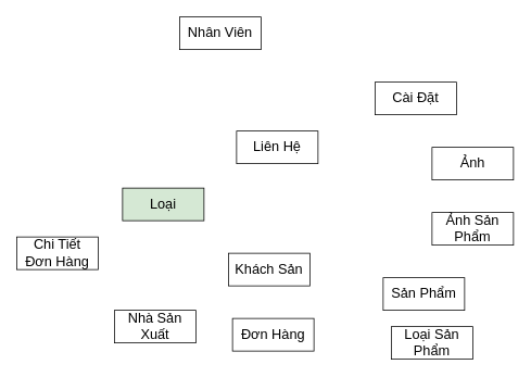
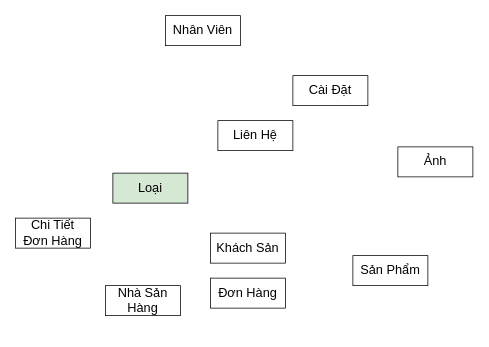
  <mxCell id="0" />
  <mxCell id="1" parent="0" />
  <mxCell id="2" value="Loại" style="whiteSpace=wrap;html=1;align=center;fontSize=17;fillColor=#d5e8d4;" vertex="1" parent="1"><mxGeometry x="150" y="230" width="100" height="40" as="geometry" /></mxCell>
  <mxCell id="3" value="Liên Hệ" style="whiteSpace=wrap;html=1;align=center;fontSize=17;" vertex="1" parent="1"><mxGeometry x="290" y="160" width="100" height="40" as="geometry" /></mxCell>
  <mxCell id="4" value="Khách Sản" style="whiteSpace=wrap;html=1;align=center;fontSize=17;" vertex="1" parent="1"><mxGeometry x="280" y="310" width="100" height="40" as="geometry" /></mxCell>
- <mxCell id="5" value="Nhà Sản Xuất" style="whiteSpace=wrap;html=1;align=center;fontSize=17;" vertex="1" parent="1"><mxGeometry x="140" y="380" width="100" height="40" as="geometry" /></mxCell>
- <mxCell id="6" value="Đơn Hàng" style="whiteSpace=wrap;html=1;align=center;fontSize=17;" vertex="1" parent="1"><mxGeometry x="285" y="390" width="100" height="40" as="geometry" /></mxCell>
+ <mxCell id="5" value="Nhà Sản Hàng" style="whiteSpace=wrap;html=1;align=center;fontSize=17;" vertex="1" parent="1"><mxGeometry x="140" y="380" width="100" height="40" as="geometry" /></mxCell>
+ <mxCell id="6" value="Đơn Hàng" style="whiteSpace=wrap;html=1;align=center;fontSize=17;" vertex="1" parent="1"><mxGeometry x="280" y="370" width="100" height="40" as="geometry" /></mxCell>
  <mxCell id="7" value="Chi Tiết &lt;br&gt;Đơn Hàng" style="whiteSpace=wrap;html=1;align=center;fontSize=17;" vertex="1" parent="1"><mxGeometry x="20" y="290" width="100" height="40" as="geometry" /></mxCell>
  <mxCell id="8" value="Sản Phẩm" style="whiteSpace=wrap;html=1;align=center;fontSize=17;" vertex="1" parent="1"><mxGeometry x="470" y="340" width="100" height="40" as="geometry" /></mxCell>
- <mxCell id="9" value="Ảnh" style="whiteSpace=wrap;html=1;align=center;fontSize=17;" vertex="1" parent="1"><mxGeometry x="530" y="180" width="100" height="40" as="geometry" /></mxCell>
- <mxCell id="10" value="Loại Sản Phẩm" style="whiteSpace=wrap;html=1;align=center;fontSize=17;" vertex="1" parent="1"><mxGeometry x="480" y="400" width="100" height="40" as="geometry" /></mxCell>
- <mxCell id="11" value="Ảnh Sản Phẩm" style="whiteSpace=wrap;html=1;align=center;fontSize=17;" vertex="1" parent="1"><mxGeometry x="530" y="260" width="100" height="40" as="geometry" /></mxCell>
- <mxCell id="12" value="Cài Đặt" style="whiteSpace=wrap;html=1;align=center;fontSize=17;" vertex="1" parent="1"><mxGeometry x="460" y="100" width="100" height="40" as="geometry" /></mxCell>
+ <mxCell id="9" value="Ảnh" style="whiteSpace=wrap;html=1;align=center;fontSize=17;" vertex="1" parent="1"><mxGeometry x="530" y="195" width="100" height="40" as="geometry" /></mxCell>
+ <mxCell id="12" value="Cài Đặt" style="whiteSpace=wrap;html=1;align=center;fontSize=17;" vertex="1" parent="1"><mxGeometry x="390" y="100" width="100" height="40" as="geometry" /></mxCell>
  <mxCell id="13" value="Nhân Viên" style="whiteSpace=wrap;html=1;align=center;fontSize=17;" vertex="1" parent="1"><mxGeometry x="220" y="20" width="100" height="40" as="geometry" /></mxCell>
